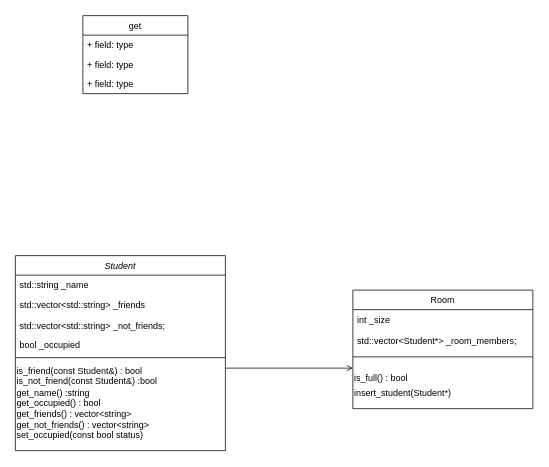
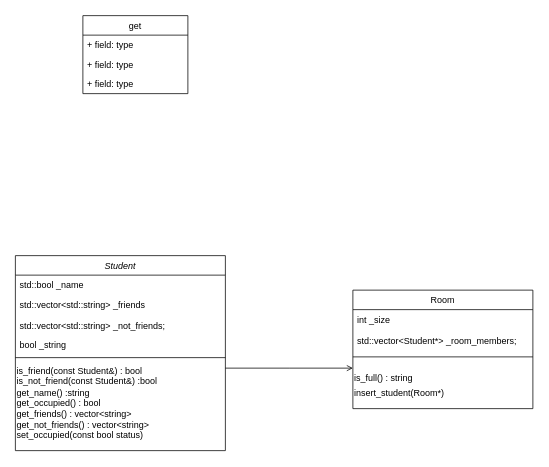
  <mxCell id="0" />
  <mxCell id="1" parent="0" />
  <mxCell id="2" value="Student" style="swimlane;fontStyle=2;align=center;verticalAlign=top;childLayout=stackLayout;horizontal=1;startSize=26;horizontalStack=0;resizeParent=1;resizeLast=0;collapsible=1;marginBottom=0;rounded=0;shadow=0;strokeWidth=1;" parent="1" vertex="1"><mxGeometry x="20" y="340" width="280" height="260" as="geometry"><mxRectangle x="230" y="140" width="160" height="26" as="alternateBounds" /></mxGeometry></mxCell>
- <mxCell id="3" value="std::string _name" style="text;align=left;verticalAlign=top;spacingLeft=4;spacingRight=4;overflow=hidden;rotatable=0;points=[[0,0.5],[1,0.5]];portConstraint=eastwest;" parent="2" vertex="1"><mxGeometry y="26" width="280" height="26" as="geometry" /></mxCell>
+ <mxCell id="3" value="std::bool _name" style="text;align=left;verticalAlign=top;spacingLeft=4;spacingRight=4;overflow=hidden;rotatable=0;points=[[0,0.5],[1,0.5]];portConstraint=eastwest;" parent="2" vertex="1"><mxGeometry y="26" width="280" height="26" as="geometry" /></mxCell>
  <mxCell id="4" value="std::vector&lt;std::string&gt; _friends" style="text;align=left;verticalAlign=top;spacingLeft=4;spacingRight=4;overflow=hidden;rotatable=0;points=[[0,0.5],[1,0.5]];portConstraint=eastwest;rounded=0;shadow=0;html=0;" parent="2" vertex="1"><mxGeometry y="52" width="280" height="28" as="geometry" /></mxCell>
  <mxCell id="5" value="std::vector&lt;std::string&gt; _not_friends;" style="text;align=left;verticalAlign=top;spacingLeft=4;spacingRight=4;overflow=hidden;rotatable=0;points=[[0,0.5],[1,0.5]];portConstraint=eastwest;rounded=0;shadow=0;html=0;" parent="2" vertex="1"><mxGeometry y="80" width="280" height="26" as="geometry" /></mxCell>
- <mxCell id="6" value="bool _occupied" style="text;align=left;verticalAlign=top;spacingLeft=4;spacingRight=4;overflow=hidden;rotatable=0;points=[[0,0.5],[1,0.5]];portConstraint=eastwest;" parent="2" vertex="1"><mxGeometry y="106" width="280" height="26" as="geometry" /></mxCell>
+ <mxCell id="6" value="bool _string" style="text;align=left;verticalAlign=top;spacingLeft=4;spacingRight=4;overflow=hidden;rotatable=0;points=[[0,0.5],[1,0.5]];portConstraint=eastwest;" parent="2" vertex="1"><mxGeometry y="106" width="280" height="26" as="geometry" /></mxCell>
  <mxCell id="7" value="" style="line;html=1;strokeWidth=1;align=left;verticalAlign=middle;spacingTop=-1;spacingLeft=3;spacingRight=3;rotatable=0;labelPosition=right;points=[];portConstraint=eastwest;" parent="2" vertex="1"><mxGeometry y="132" width="280" height="8" as="geometry" /></mxCell>
  <mxCell id="8" value="is_friend(const Student&amp;amp;) : bool&lt;br&gt;is_not_friend(const Student&amp;amp;) :bool&lt;br&gt;get_name() :string&lt;br&gt;get_occupied() : bool&lt;br&gt;get_friends() : vector&amp;lt;string&amp;gt;&lt;br&gt;get_not_friends() : vector&amp;lt;string&amp;gt;&lt;br&gt;set_occupied(const bool status)" style="text;html=1;strokeColor=none;fillColor=none;align=left;verticalAlign=top;whiteSpace=wrap;rounded=0;" vertex="1" parent="2"><mxGeometry y="140" width="280" height="120" as="geometry" /></mxCell>
  <mxCell id="9" value="Room" style="swimlane;fontStyle=0;align=center;verticalAlign=top;childLayout=stackLayout;horizontal=1;startSize=26;horizontalStack=0;resizeParent=1;resizeLast=0;collapsible=1;marginBottom=0;rounded=0;shadow=0;strokeWidth=1;" parent="1" vertex="1"><mxGeometry x="470" y="386" width="240" height="158" as="geometry"><mxRectangle x="550" y="140" width="160" height="26" as="alternateBounds" /></mxGeometry></mxCell>
  <mxCell id="10" value="&#09;int _size&#10;&#10;std::vector&lt;Student*&gt; _room_members;&#10;" style="text;align=left;verticalAlign=top;spacingLeft=4;spacingRight=4;overflow=hidden;rotatable=0;points=[[0,0.5],[1,0.5]];portConstraint=eastwest;rounded=0;shadow=0;html=0;" parent="9" vertex="1"><mxGeometry y="26" width="240" height="44" as="geometry" /></mxCell>
  <mxCell id="11" value="" style="line;html=1;strokeWidth=1;align=left;verticalAlign=middle;spacingTop=-1;spacingLeft=3;spacingRight=3;rotatable=0;labelPosition=right;points=[];portConstraint=eastwest;" parent="9" vertex="1"><mxGeometry y="70" width="240" height="38" as="geometry" /></mxCell>
- <mxCell id="12" value="is_full() : bool" style="text;html=1;align=left;verticalAlign=middle;resizable=0;points=[];autosize=1;strokeColor=none;" vertex="1" parent="9"><mxGeometry y="108" width="240" height="20" as="geometry" /></mxCell>
- <mxCell id="13" value="insert_student(Student*)&amp;nbsp;" style="text;html=1;align=left;verticalAlign=middle;resizable=0;points=[];autosize=1;strokeColor=none;" vertex="1" parent="9"><mxGeometry y="128" width="240" height="20" as="geometry" /></mxCell>
+ <mxCell id="12" value="is_full() : string" style="text;html=1;align=left;verticalAlign=middle;resizable=0;points=[];autosize=1;strokeColor=none;" vertex="1" parent="9"><mxGeometry y="108" width="240" height="20" as="geometry" /></mxCell>
+ <mxCell id="13" value="insert_student(Room*)&amp;nbsp;" style="text;html=1;align=left;verticalAlign=middle;resizable=0;points=[];autosize=1;strokeColor=none;" vertex="1" parent="9"><mxGeometry y="128" width="240" height="20" as="geometry" /></mxCell>
  <mxCell id="14" value="" style="endArrow=open;shadow=0;strokeWidth=1;rounded=0;endFill=1;edgeStyle=elbowEdgeStyle;elbow=vertical;" parent="1" target="11" edge="1"><mxGeometry x="0.5" y="41" relative="1" as="geometry"><mxPoint x="300" y="490" as="sourcePoint" /><mxPoint x="440" y="490" as="targetPoint" /><mxPoint x="-40" y="32" as="offset" /></mxGeometry></mxCell>
  <mxCell id="15" value="get" style="swimlane;fontStyle=0;childLayout=stackLayout;horizontal=1;startSize=26;fillColor=none;horizontalStack=0;resizeParent=1;resizeParentMax=0;resizeLast=0;collapsible=1;marginBottom=0;align=center;" vertex="1" parent="1"><mxGeometry x="110" y="20" width="140" height="104" as="geometry" /></mxCell>
  <mxCell id="16" value="+ field: type" style="text;strokeColor=none;fillColor=none;align=left;verticalAlign=top;spacingLeft=4;spacingRight=4;overflow=hidden;rotatable=0;points=[[0,0.5],[1,0.5]];portConstraint=eastwest;" vertex="1" parent="15"><mxGeometry y="26" width="140" height="26" as="geometry" /></mxCell>
  <mxCell id="17" value="+ field: type" style="text;strokeColor=none;fillColor=none;align=left;verticalAlign=top;spacingLeft=4;spacingRight=4;overflow=hidden;rotatable=0;points=[[0,0.5],[1,0.5]];portConstraint=eastwest;" vertex="1" parent="15"><mxGeometry y="52" width="140" height="26" as="geometry" /></mxCell>
  <mxCell id="18" value="+ field: type" style="text;strokeColor=none;fillColor=none;align=left;verticalAlign=top;spacingLeft=4;spacingRight=4;overflow=hidden;rotatable=0;points=[[0,0.5],[1,0.5]];portConstraint=eastwest;" vertex="1" parent="15"><mxGeometry y="78" width="140" height="26" as="geometry" /></mxCell>
